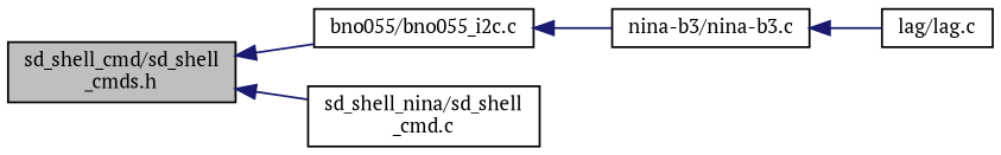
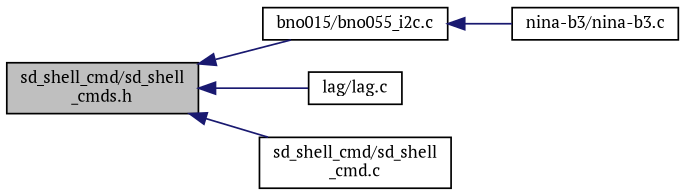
  digraph {
    fontname="PT Serif"
    rankdir=LR
    node [color=black fillcolor=white fontname="PT Serif" fontsize=10 shape=record style=filled]
    edge [color=midnightblue dir=back fontname="PT Serif" fontsize=10 labelfontname=Helvetica labelfontsize=10 style=solid]
    n1 [fillcolor=grey75 fontcolor=black height=0.2 label="sd_shell_cmd/sd_shell\l_cmds.h" width=0.4]
-   n2 [height=0.2 label="bno055/bno055_i2c.c" width=0.4]
+   n2 [height=0.2 label="bno015/bno055_i2c.c" width=0.4]
    n3 [height=0.2 label="lag/lag.c" width=0.4]
-   n4 [height=0.2 label="sd_shell_nina/sd_shell\l_cmd.c" width=0.4]
+   n4 [height=0.2 label="sd_shell_cmd/sd_shell\l_cmd.c" width=0.4]
    n5 [height=0.2 label="nina-b3/nina-b3.c" width=0.4]
    n1 -> n2
-   n5 -> n3
+   n1 -> n3
    n1 -> n4
    n2 -> n5
  }
